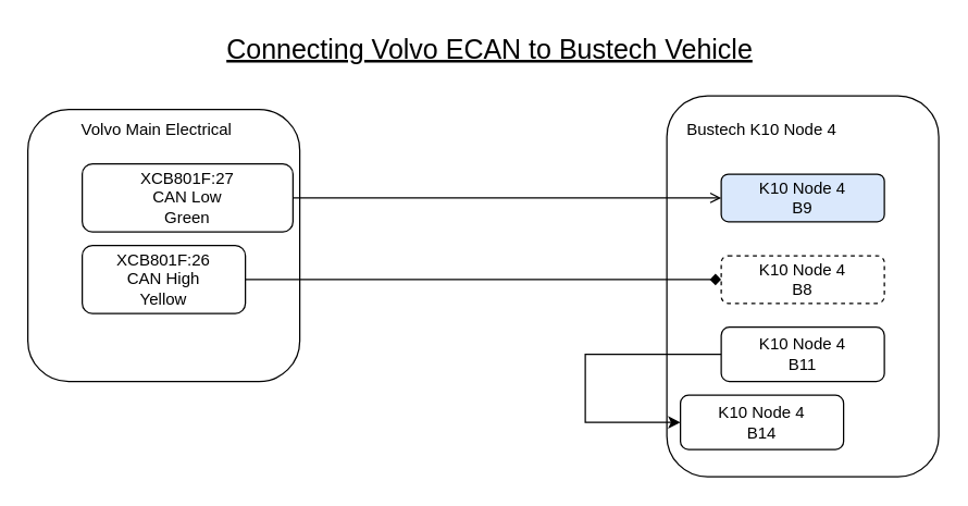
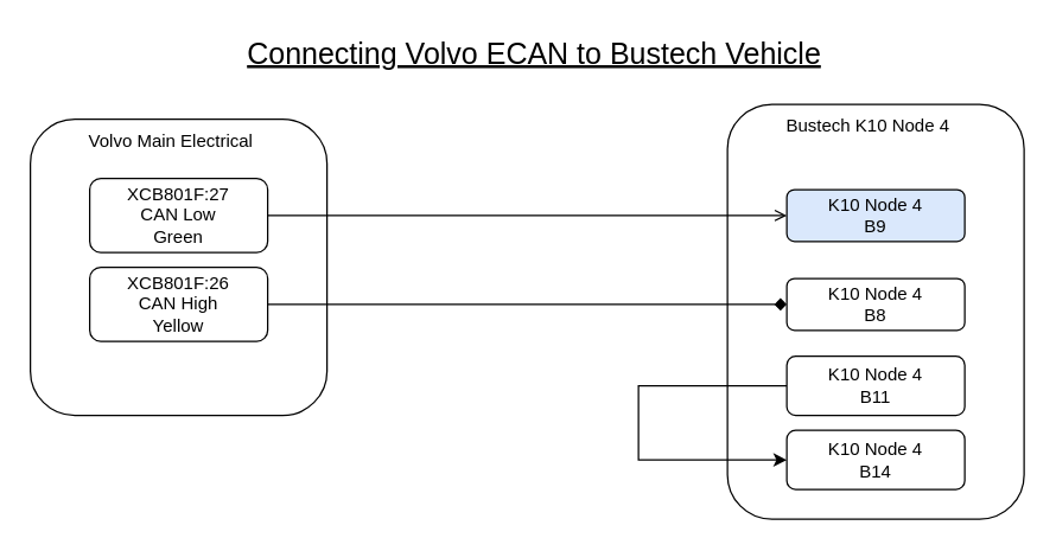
  <mxCell id="0" />
  <mxCell id="1" parent="0" />
  <mxCell id="2" value="" style="rounded=1;whiteSpace=wrap;html=1;" vertex="1" parent="1"><mxGeometry x="490" y="70" width="200" height="280" as="geometry" /></mxCell>
- <mxCell id="3" value="Bustech K10 Node 4" style="text;html=1;align=center;verticalAlign=middle;whiteSpace=wrap;rounded=0;" vertex="1" parent="1"><mxGeometry x="495" y="80" width="130" height="30" as="geometry" /></mxCell>
+ <mxCell id="3" value="Bustech K10 Node 4" style="text;html=1;align=center;verticalAlign=middle;whiteSpace=wrap;rounded=0;" vertex="1" parent="1"><mxGeometry x="520" y="70" width="130" height="30" as="geometry" /></mxCell>
  <mxCell id="4" value="" style="rounded=1;whiteSpace=wrap;html=1;" vertex="1" parent="1"><mxGeometry x="20" y="80" width="200" height="200" as="geometry" /></mxCell>
  <mxCell id="5" style="edgeStyle=orthogonalEdgeStyle;rounded=0;orthogonalLoop=1;jettySize=auto;html=1;entryX=0;entryY=0.5;entryDx=0;entryDy=0;endArrow=open;" edge="1" parent="1" source="6" target="10"><mxGeometry relative="1" as="geometry" /></mxCell>
- <mxCell id="6" value="XCB801F:27&lt;div&gt;CAN Low&lt;/div&gt;&lt;div&gt;Green&lt;/div&gt;" style="rounded=1;whiteSpace=wrap;html=1;" vertex="1" parent="1"><mxGeometry x="60" y="120" width="155" height="50" as="geometry" /></mxCell>
+ <mxCell id="6" value="XCB801F:27&lt;div&gt;CAN Low&lt;/div&gt;&lt;div&gt;Green&lt;/div&gt;" style="rounded=1;whiteSpace=wrap;html=1;" vertex="1" parent="1"><mxGeometry x="60" y="120" width="120" height="50" as="geometry" /></mxCell>
  <mxCell id="7" style="edgeStyle=orthogonalEdgeStyle;rounded=0;orthogonalLoop=1;jettySize=auto;html=1;endArrow=diamond;" edge="1" parent="1" source="8" target="9"><mxGeometry relative="1" as="geometry" /></mxCell>
  <mxCell id="8" value="XCB801F:26&lt;div&gt;CAN High&lt;/div&gt;&lt;div&gt;Yellow&lt;/div&gt;" style="rounded=1;whiteSpace=wrap;html=1;" vertex="1" parent="1"><mxGeometry x="60" y="180" width="120" height="50" as="geometry" /></mxCell>
- <mxCell id="9" value="&lt;div&gt;K10 Node 4&lt;/div&gt;B8" style="rounded=1;whiteSpace=wrap;html=1;dashed=1;" vertex="1" parent="1"><mxGeometry x="530" y="187.5" width="120" height="35" as="geometry" /></mxCell>
+ <mxCell id="9" value="&lt;div&gt;K10 Node 4&lt;/div&gt;B8" style="rounded=1;whiteSpace=wrap;html=1;" vertex="1" parent="1"><mxGeometry x="530" y="187.5" width="120" height="35" as="geometry" /></mxCell>
  <mxCell id="10" value="&lt;div&gt;K10 Node 4&lt;/div&gt;B9" style="rounded=1;whiteSpace=wrap;html=1;fillColor=#dae8fc;" vertex="1" parent="1"><mxGeometry x="530" y="127.5" width="120" height="35" as="geometry" /></mxCell>
- <mxCell id="11" value="&lt;div&gt;K10 Node 4&lt;/div&gt;B14" style="rounded=1;whiteSpace=wrap;html=1;" vertex="1" parent="1"><mxGeometry x="500" y="290" width="120" height="40" as="geometry" /></mxCell>
+ <mxCell id="11" value="&lt;div&gt;K10 Node 4&lt;/div&gt;B14" style="rounded=1;whiteSpace=wrap;html=1;" vertex="1" parent="1"><mxGeometry x="530" y="290" width="120" height="40" as="geometry" /></mxCell>
  <mxCell id="12" style="edgeStyle=orthogonalEdgeStyle;rounded=0;orthogonalLoop=1;jettySize=auto;html=1;exitX=0;exitY=0.5;exitDx=0;exitDy=0;entryX=0;entryY=0.5;entryDx=0;entryDy=0;exitPerimeter=0;" edge="1" parent="1" source="13" target="11"><mxGeometry relative="1" as="geometry"><mxPoint x="520" y="320" as="targetPoint" /><Array as="points"><mxPoint x="430" y="260" /><mxPoint x="430" y="310" /></Array></mxGeometry></mxCell>
  <mxCell id="13" value="&lt;div&gt;K10 Node 4&lt;/div&gt;B11" style="rounded=1;whiteSpace=wrap;html=1;" vertex="1" parent="1"><mxGeometry x="530" y="240" width="120" height="40" as="geometry" /></mxCell>
  <mxCell id="14" value="Volvo Main Electrical" style="text;html=1;align=center;verticalAlign=middle;whiteSpace=wrap;rounded=0;" vertex="1" parent="1"><mxGeometry x="50" y="80" width="130" height="30" as="geometry" /></mxCell>
  <mxCell id="15" value="&lt;font style=&quot;font-size: 20px;&quot;&gt;&lt;u&gt;Connecting Volvo ECAN to Bustech Vehicle&lt;/u&gt;&lt;/font&gt;" style="text;html=1;align=center;verticalAlign=middle;whiteSpace=wrap;rounded=0;" vertex="1" parent="1"><mxGeometry x="160" y="20" width="400" height="30" as="geometry" /></mxCell>
